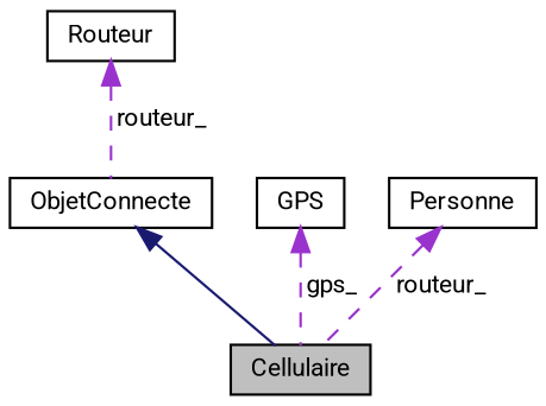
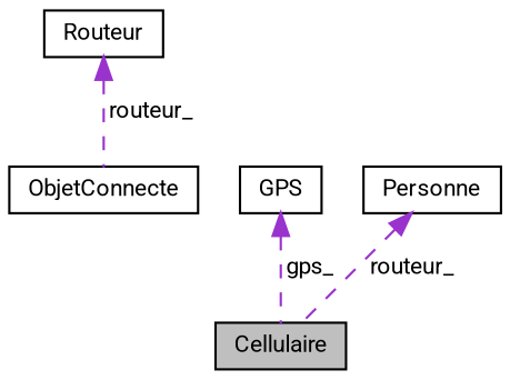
  digraph {
    fontname=Roboto
    node [color=black fontname=Roboto fontsize=10 shape=record]
    edge [color=darkorchid3 dir=back fontname=Roboto fontsize=10 labelfontname=Helvetica labelfontsize=10 style=dashed]
    n1 [fillcolor=grey75 fontcolor=black height=0.2 label=Cellulaire style=filled width=0.4]
    n2 [height=0.2 label=ObjetConnecte width=0.4]
    n3 [height=0.2 label=Routeur width=0.4]
    n4 [height=0.2 label=GPS width=0.4]
    n5 [height=0.2 label=Personne width=0.4]
-   n2 -> n1 [color=midnightblue style=solid]
    n3 -> n2 [label=" routeur_"]
    n4 -> n1 [label=" gps_"]
    n5 -> n1 [label=" routeur_"]
  }
